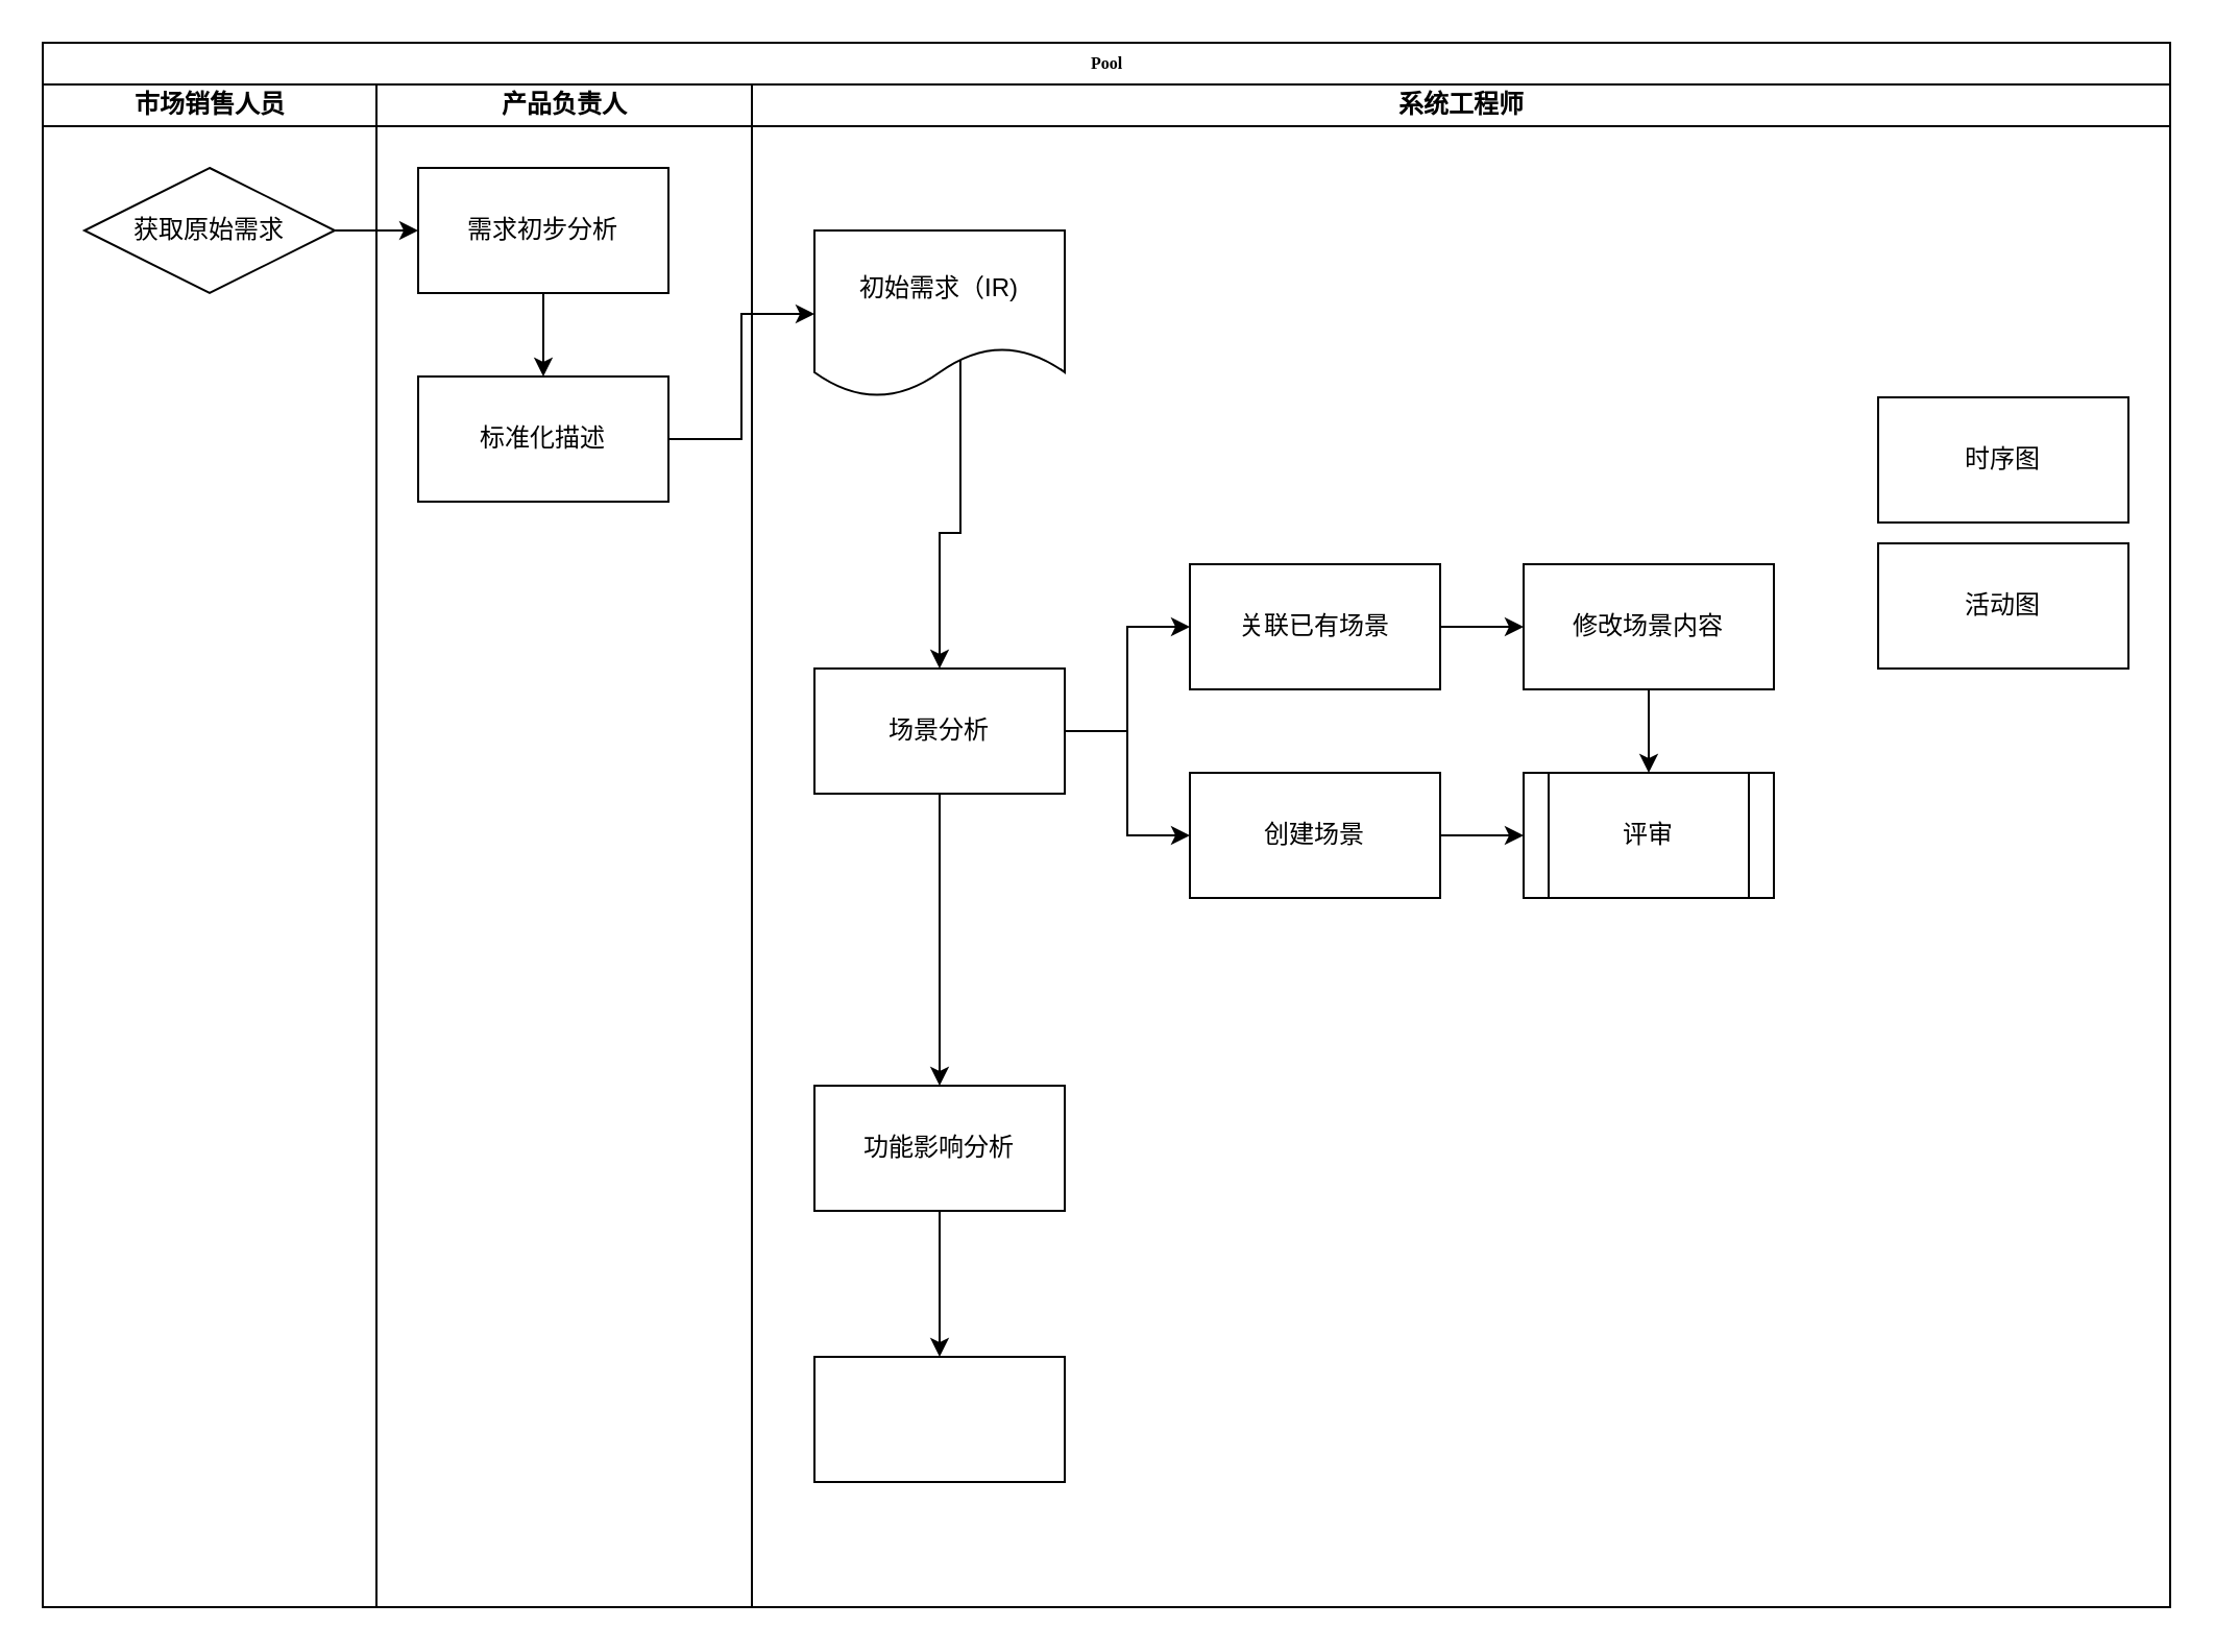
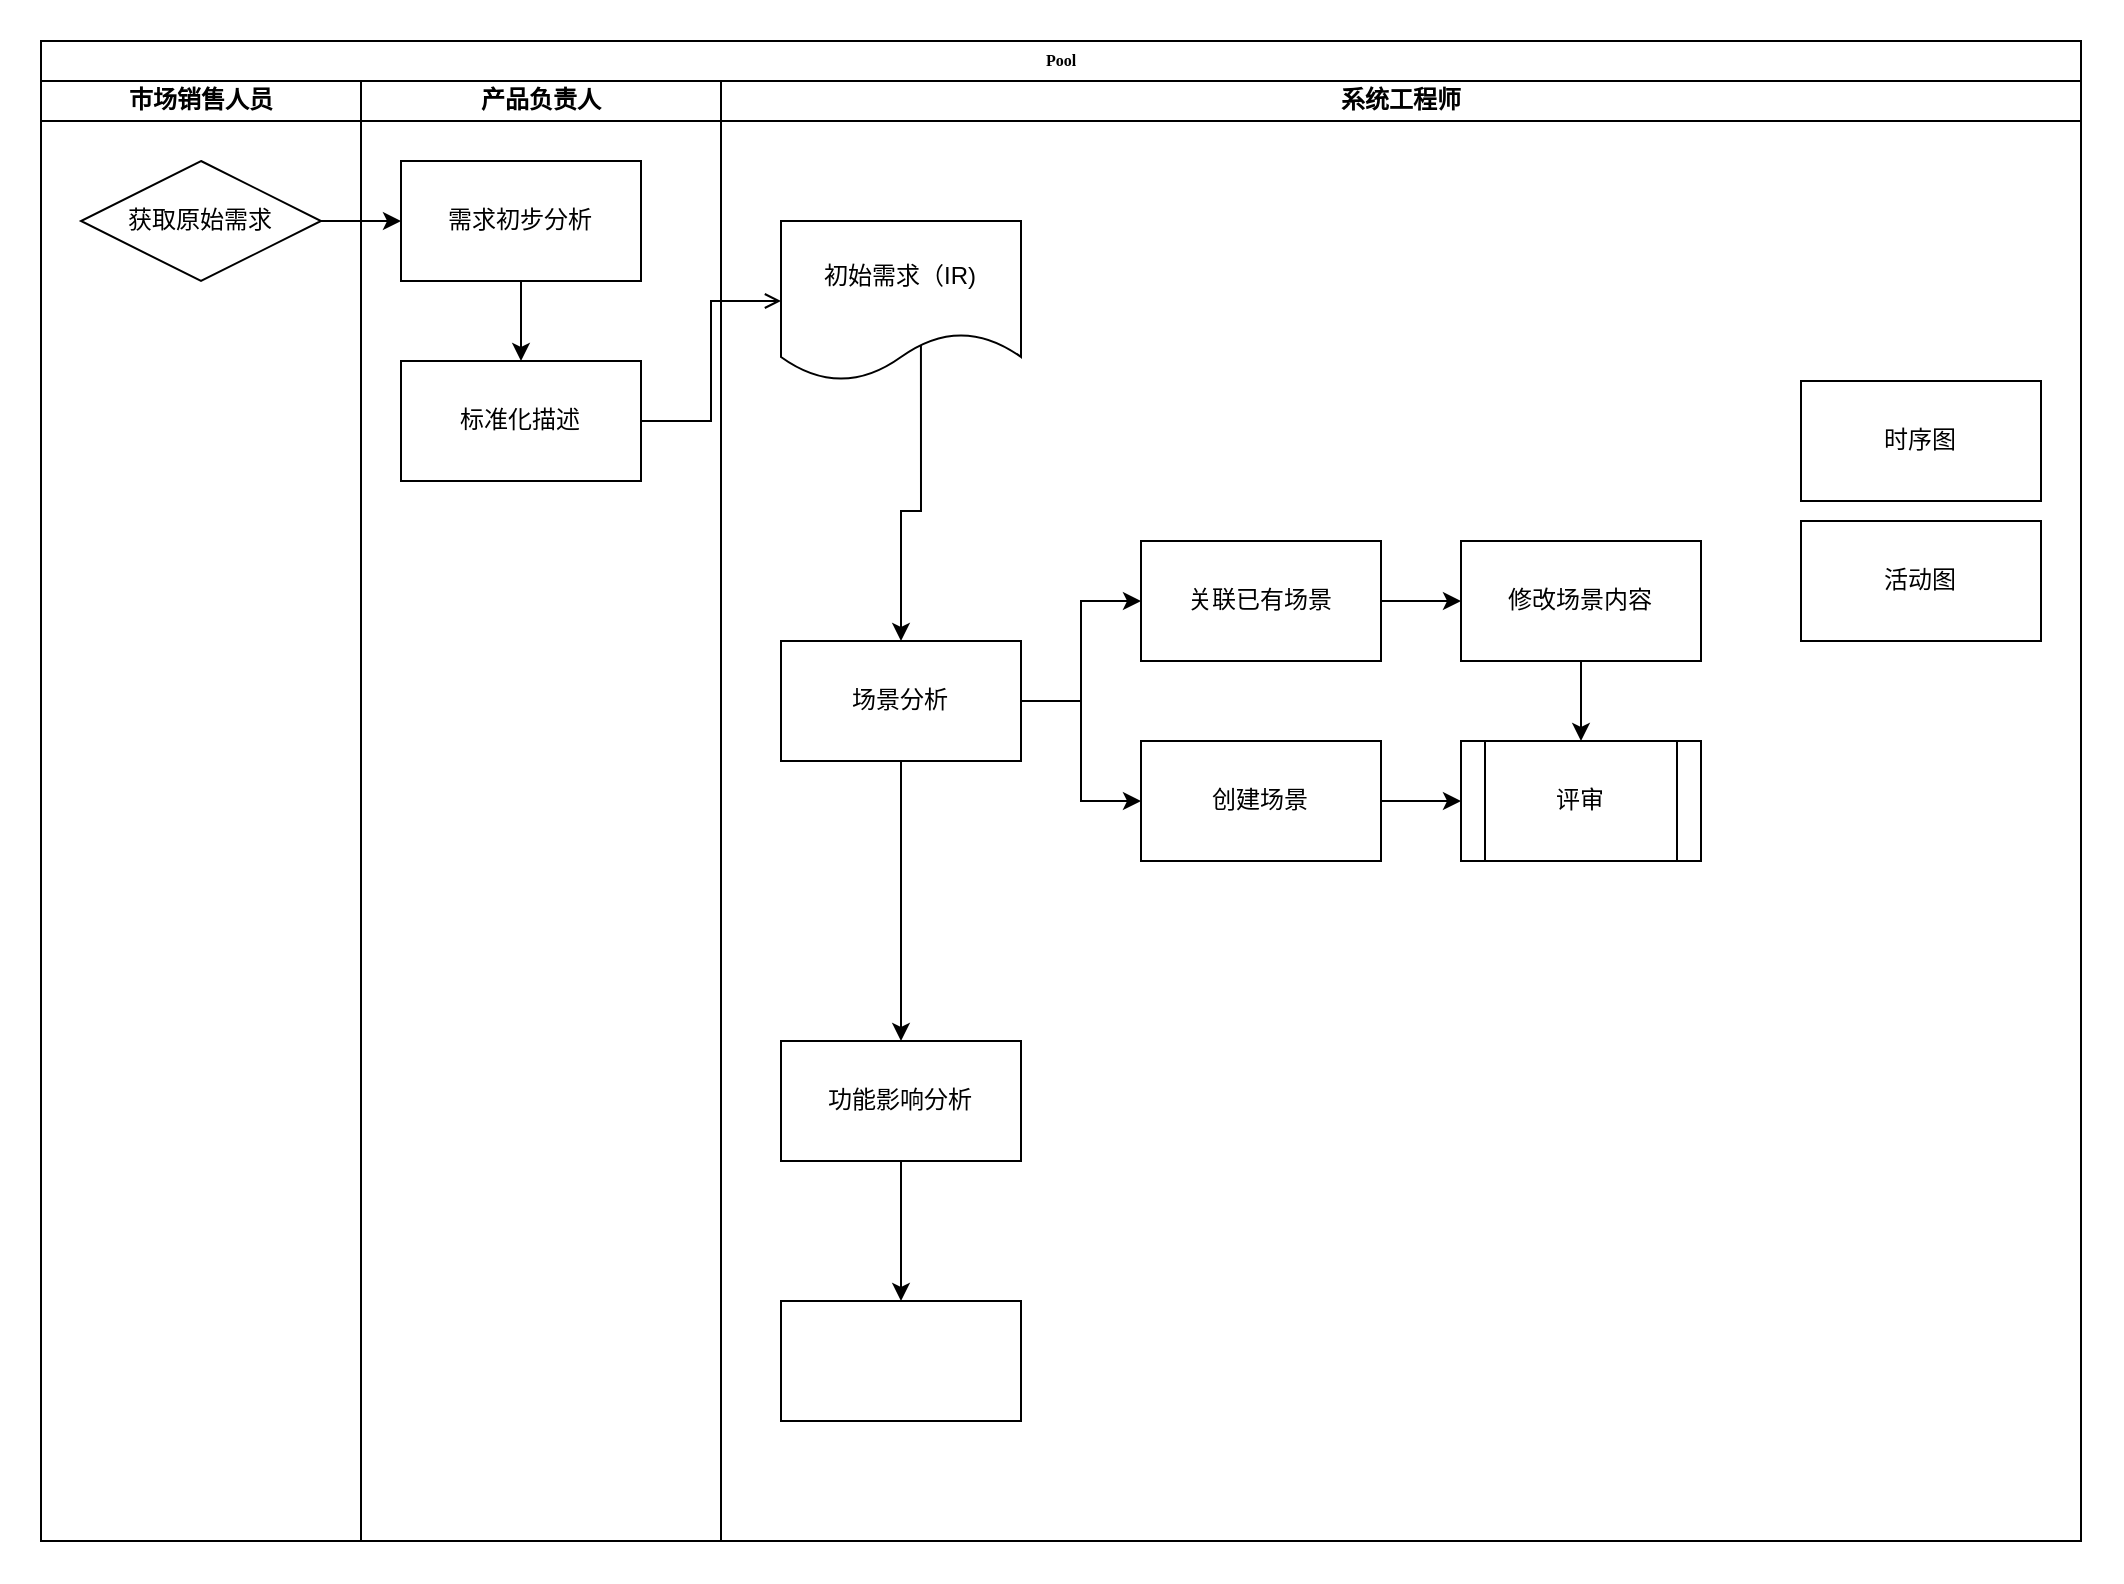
  <mxCell id="0" />
  <mxCell id="1" parent="0" />
  <mxCell id="2" value="Pool" style="swimlane;html=1;childLayout=stackLayout;startSize=20;rounded=0;shadow=0;labelBackgroundColor=none;strokeWidth=1;fontFamily=Verdana;fontSize=8;align=center;" parent="1" vertex="1"><mxGeometry x="20" y="20" width="1020" height="750" as="geometry" /></mxCell>
  <mxCell id="3" value="市场销售人员" style="swimlane;html=1;startSize=20;" parent="2" vertex="1"><mxGeometry y="20" width="160" height="730" as="geometry" /></mxCell>
  <mxCell id="4" value="获取原始需求" style="rhombus;whiteSpace=wrap;html=1;" vertex="1" parent="3"><mxGeometry x="20" y="40" width="120" height="60" as="geometry" /></mxCell>
  <mxCell id="5" value="产品负责人" style="swimlane;html=1;startSize=20;" parent="2" vertex="1"><mxGeometry x="160" y="20" width="180" height="730" as="geometry" /></mxCell>
  <mxCell id="6" value="" style="edgeStyle=orthogonalEdgeStyle;rounded=0;orthogonalLoop=1;jettySize=auto;html=1;" edge="1" parent="5" source="7" target="8"><mxGeometry relative="1" as="geometry" /></mxCell>
  <mxCell id="7" value="需求初步分析" style="rounded=0;whiteSpace=wrap;html=1;" vertex="1" parent="5"><mxGeometry x="20" y="40" width="120" height="60" as="geometry" /></mxCell>
  <mxCell id="8" value="标准化描述" style="rounded=0;whiteSpace=wrap;html=1;" vertex="1" parent="5"><mxGeometry x="20" y="140" width="120" height="60" as="geometry" /></mxCell>
  <mxCell id="9" value="" style="edgeStyle=orthogonalEdgeStyle;rounded=0;orthogonalLoop=1;jettySize=auto;html=1;" edge="1" parent="2" source="4" target="7"><mxGeometry relative="1" as="geometry" /></mxCell>
- <mxCell id="10" value="" style="edgeStyle=orthogonalEdgeStyle;rounded=0;orthogonalLoop=1;jettySize=auto;html=1;entryX=0;entryY=0.5;entryDx=0;entryDy=0;" edge="1" parent="2" source="8" target="23"><mxGeometry relative="1" as="geometry" /></mxCell>
+ <mxCell id="10" value="" style="edgeStyle=orthogonalEdgeStyle;rounded=0;orthogonalLoop=1;jettySize=auto;html=1;entryX=0;entryY=0.5;entryDx=0;entryDy=0;endArrow=open;" edge="1" parent="2" source="8" target="23"><mxGeometry relative="1" as="geometry" /></mxCell>
  <mxCell id="11" value="系统工程师" style="swimlane;html=1;startSize=20;" parent="2" vertex="1"><mxGeometry x="340" y="20" width="680" height="730" as="geometry" /></mxCell>
  <mxCell id="12" value="" style="edgeStyle=orthogonalEdgeStyle;rounded=0;orthogonalLoop=1;jettySize=auto;html=1;exitX=0.583;exitY=0.5;exitDx=0;exitDy=0;exitPerimeter=0;" edge="1" parent="11" source="23" target="15"><mxGeometry relative="1" as="geometry"><mxPoint x="90" y="320" as="sourcePoint" /></mxGeometry></mxCell>
  <mxCell id="13" value="" style="edgeStyle=orthogonalEdgeStyle;rounded=0;orthogonalLoop=1;jettySize=auto;html=1;" edge="1" parent="11" source="15" target="17"><mxGeometry relative="1" as="geometry" /></mxCell>
  <mxCell id="14" value="" style="edgeStyle=orthogonalEdgeStyle;rounded=0;orthogonalLoop=1;jettySize=auto;html=1;" edge="1" parent="11" source="15" target="19"><mxGeometry relative="1" as="geometry" /></mxCell>
  <mxCell id="15" value="场景分析" style="rounded=0;whiteSpace=wrap;html=1;" vertex="1" parent="11"><mxGeometry x="30" y="280" width="120" height="60" as="geometry" /></mxCell>
  <mxCell id="16" value="" style="edgeStyle=orthogonalEdgeStyle;rounded=0;orthogonalLoop=1;jettySize=auto;html=1;" edge="1" parent="11" source="17" target="25"><mxGeometry relative="1" as="geometry" /></mxCell>
  <mxCell id="17" value="关联已有场景" style="rounded=0;whiteSpace=wrap;html=1;" vertex="1" parent="11"><mxGeometry x="210" y="230" width="120" height="60" as="geometry" /></mxCell>
  <mxCell id="18" style="edgeStyle=orthogonalEdgeStyle;rounded=0;orthogonalLoop=1;jettySize=auto;html=1;" edge="1" parent="11" source="19" target="26"><mxGeometry relative="1" as="geometry" /></mxCell>
  <mxCell id="19" value="创建场景" style="rounded=0;whiteSpace=wrap;html=1;" vertex="1" parent="11"><mxGeometry x="210" y="330" width="120" height="60" as="geometry" /></mxCell>
  <mxCell id="20" value="" style="edgeStyle=orthogonalEdgeStyle;rounded=0;orthogonalLoop=1;jettySize=auto;html=1;" edge="1" parent="11" source="21" target="22"><mxGeometry relative="1" as="geometry" /></mxCell>
  <mxCell id="21" value="功能影响分析" style="rounded=0;whiteSpace=wrap;html=1;" vertex="1" parent="11"><mxGeometry x="30" y="480" width="120" height="60" as="geometry" /></mxCell>
  <mxCell id="22" value="" style="rounded=0;whiteSpace=wrap;html=1;" vertex="1" parent="11"><mxGeometry x="30" y="610" width="120" height="60" as="geometry" /></mxCell>
  <mxCell id="23" value="初始需求（IR)" style="shape=document;whiteSpace=wrap;html=1;boundedLbl=1;" vertex="1" parent="11"><mxGeometry x="30" y="70" width="120" height="80" as="geometry" /></mxCell>
  <mxCell id="24" style="edgeStyle=orthogonalEdgeStyle;rounded=0;orthogonalLoop=1;jettySize=auto;html=1;" edge="1" parent="11" source="25" target="26"><mxGeometry relative="1" as="geometry" /></mxCell>
  <mxCell id="25" value="修改场景内容" style="rounded=0;whiteSpace=wrap;html=1;" vertex="1" parent="11"><mxGeometry x="370" y="230" width="120" height="60" as="geometry" /></mxCell>
  <mxCell id="26" value="评审" style="rounded=0;whiteSpace=wrap;html=1;shape=process;backgroundOutline=1;" vertex="1" parent="11"><mxGeometry x="370" y="330" width="120" height="60" as="geometry" /></mxCell>
  <mxCell id="27" value="" style="edgeStyle=orthogonalEdgeStyle;rounded=0;orthogonalLoop=1;jettySize=auto;html=1;" edge="1" parent="11" source="15" target="21"><mxGeometry relative="1" as="geometry"><mxPoint x="500" y="400" as="sourcePoint" /><mxPoint x="90" y="390" as="targetPoint" /></mxGeometry></mxCell>
  <mxCell id="28" value="时序图" style="rounded=0;whiteSpace=wrap;html=1;" vertex="1" parent="11"><mxGeometry x="540" y="150" width="120" height="60" as="geometry" /></mxCell>
  <mxCell id="29" value="活动图" style="rounded=0;whiteSpace=wrap;html=1;" vertex="1" parent="11"><mxGeometry x="540" y="220" width="120" height="60" as="geometry" /></mxCell>
